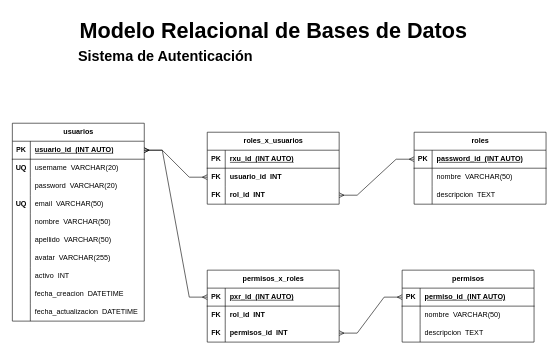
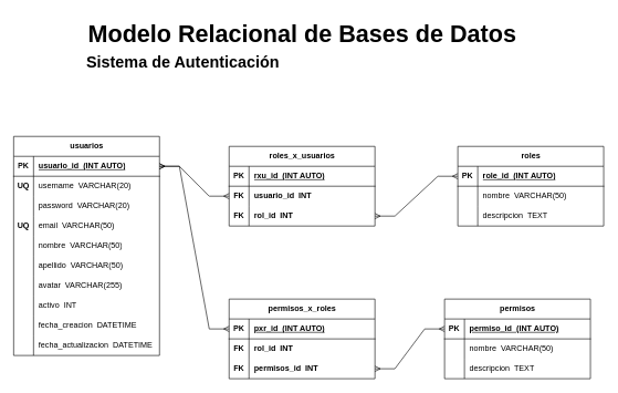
  <mxCell id="0" />
  <mxCell id="1" parent="0" />
  <mxCell id="2" value="usuarios" style="shape=table;startSize=30;container=1;collapsible=1;childLayout=tableLayout;fixedRows=1;rowLines=0;fontStyle=1;align=center;resizeLast=1;html=1;" vertex="1" parent="1"><mxGeometry x="20" y="205" width="220" height="330" as="geometry" /></mxCell>
  <mxCell id="3" value="" style="shape=tableRow;horizontal=0;startSize=0;swimlaneHead=0;swimlaneBody=0;fillColor=none;collapsible=0;dropTarget=0;points=[[0,0.5],[1,0.5]];portConstraint=eastwest;top=0;left=0;right=0;bottom=1;" vertex="1" parent="2"><mxGeometry y="30" width="220" height="30" as="geometry" /></mxCell>
  <mxCell id="4" value="PK" style="shape=partialRectangle;connectable=0;fillColor=none;top=0;left=0;bottom=0;right=0;fontStyle=1;overflow=hidden;whiteSpace=wrap;html=1;" vertex="1" parent="3"><mxGeometry width="30" height="30" as="geometry"><mxRectangle width="30" height="30" as="alternateBounds" /></mxGeometry></mxCell>
  <mxCell id="5" value="usuario_id&amp;nbsp; (INT AUTO)" style="shape=partialRectangle;connectable=0;fillColor=none;top=0;left=0;bottom=0;right=0;align=left;spacingLeft=6;fontStyle=5;overflow=hidden;whiteSpace=wrap;html=1;" vertex="1" parent="3"><mxGeometry x="30" width="190" height="30" as="geometry"><mxRectangle width="190" height="30" as="alternateBounds" /></mxGeometry></mxCell>
  <mxCell id="6" value="" style="shape=tableRow;horizontal=0;startSize=0;swimlaneHead=0;swimlaneBody=0;fillColor=none;collapsible=0;dropTarget=0;points=[[0,0.5],[1,0.5]];portConstraint=eastwest;top=0;left=0;right=0;bottom=0;" vertex="1" parent="2"><mxGeometry y="60" width="220" height="30" as="geometry" /></mxCell>
  <mxCell id="7" value="&lt;b&gt;UQ&lt;/b&gt;" style="shape=partialRectangle;connectable=0;fillColor=none;top=0;left=0;bottom=0;right=0;editable=1;overflow=hidden;whiteSpace=wrap;html=1;" vertex="1" parent="6"><mxGeometry width="30" height="30" as="geometry"><mxRectangle width="30" height="30" as="alternateBounds" /></mxGeometry></mxCell>
  <mxCell id="8" value="username&amp;nbsp; VARCHAR(20)" style="shape=partialRectangle;connectable=0;fillColor=none;top=0;left=0;bottom=0;right=0;align=left;spacingLeft=6;overflow=hidden;whiteSpace=wrap;html=1;" vertex="1" parent="6"><mxGeometry x="30" width="190" height="30" as="geometry"><mxRectangle width="190" height="30" as="alternateBounds" /></mxGeometry></mxCell>
  <mxCell id="9" value="" style="shape=tableRow;horizontal=0;startSize=0;swimlaneHead=0;swimlaneBody=0;fillColor=none;collapsible=0;dropTarget=0;points=[[0,0.5],[1,0.5]];portConstraint=eastwest;top=0;left=0;right=0;bottom=0;" vertex="1" parent="2"><mxGeometry y="90" width="220" height="30" as="geometry" /></mxCell>
  <mxCell id="10" value="" style="shape=partialRectangle;connectable=0;fillColor=none;top=0;left=0;bottom=0;right=0;editable=1;overflow=hidden;whiteSpace=wrap;html=1;" vertex="1" parent="9"><mxGeometry width="30" height="30" as="geometry"><mxRectangle width="30" height="30" as="alternateBounds" /></mxGeometry></mxCell>
  <mxCell id="11" value="password&amp;nbsp; VARCHAR(20)" style="shape=partialRectangle;connectable=0;fillColor=none;top=0;left=0;bottom=0;right=0;align=left;spacingLeft=6;overflow=hidden;whiteSpace=wrap;html=1;" vertex="1" parent="9"><mxGeometry x="30" width="190" height="30" as="geometry"><mxRectangle width="190" height="30" as="alternateBounds" /></mxGeometry></mxCell>
  <mxCell id="12" value="" style="shape=tableRow;horizontal=0;startSize=0;swimlaneHead=0;swimlaneBody=0;fillColor=none;collapsible=0;dropTarget=0;points=[[0,0.5],[1,0.5]];portConstraint=eastwest;top=0;left=0;right=0;bottom=0;" vertex="1" parent="2"><mxGeometry y="120" width="220" height="30" as="geometry" /></mxCell>
  <mxCell id="13" value="&lt;b&gt;UQ&lt;/b&gt;" style="shape=partialRectangle;connectable=0;fillColor=none;top=0;left=0;bottom=0;right=0;editable=1;overflow=hidden;whiteSpace=wrap;html=1;" vertex="1" parent="12"><mxGeometry width="30" height="30" as="geometry"><mxRectangle width="30" height="30" as="alternateBounds" /></mxGeometry></mxCell>
  <mxCell id="14" value="email&amp;nbsp; VARCHAR(50)" style="shape=partialRectangle;connectable=0;fillColor=none;top=0;left=0;bottom=0;right=0;align=left;spacingLeft=6;overflow=hidden;whiteSpace=wrap;html=1;" vertex="1" parent="12"><mxGeometry x="30" width="190" height="30" as="geometry"><mxRectangle width="190" height="30" as="alternateBounds" /></mxGeometry></mxCell>
  <mxCell id="15" value="" style="shape=tableRow;horizontal=0;startSize=0;swimlaneHead=0;swimlaneBody=0;fillColor=none;collapsible=0;dropTarget=0;points=[[0,0.5],[1,0.5]];portConstraint=eastwest;top=0;left=0;right=0;bottom=0;" vertex="1" parent="2"><mxGeometry y="150" width="220" height="30" as="geometry" /></mxCell>
  <mxCell id="16" value="" style="shape=partialRectangle;connectable=0;fillColor=none;top=0;left=0;bottom=0;right=0;editable=1;overflow=hidden;whiteSpace=wrap;html=1;" vertex="1" parent="15"><mxGeometry width="30" height="30" as="geometry"><mxRectangle width="30" height="30" as="alternateBounds" /></mxGeometry></mxCell>
  <mxCell id="17" value="nombre&amp;nbsp; VARCHAR(50)" style="shape=partialRectangle;connectable=0;fillColor=none;top=0;left=0;bottom=0;right=0;align=left;spacingLeft=6;overflow=hidden;whiteSpace=wrap;html=1;" vertex="1" parent="15"><mxGeometry x="30" width="190" height="30" as="geometry"><mxRectangle width="190" height="30" as="alternateBounds" /></mxGeometry></mxCell>
  <mxCell id="18" value="" style="shape=tableRow;horizontal=0;startSize=0;swimlaneHead=0;swimlaneBody=0;fillColor=none;collapsible=0;dropTarget=0;points=[[0,0.5],[1,0.5]];portConstraint=eastwest;top=0;left=0;right=0;bottom=0;" vertex="1" parent="2"><mxGeometry y="180" width="220" height="30" as="geometry" /></mxCell>
  <mxCell id="19" value="" style="shape=partialRectangle;connectable=0;fillColor=none;top=0;left=0;bottom=0;right=0;editable=1;overflow=hidden;whiteSpace=wrap;html=1;" vertex="1" parent="18"><mxGeometry width="30" height="30" as="geometry"><mxRectangle width="30" height="30" as="alternateBounds" /></mxGeometry></mxCell>
  <mxCell id="20" value="apellido&amp;nbsp; VARCHAR(50)" style="shape=partialRectangle;connectable=0;fillColor=none;top=0;left=0;bottom=0;right=0;align=left;spacingLeft=6;overflow=hidden;whiteSpace=wrap;html=1;" vertex="1" parent="18"><mxGeometry x="30" width="190" height="30" as="geometry"><mxRectangle width="190" height="30" as="alternateBounds" /></mxGeometry></mxCell>
  <mxCell id="21" value="" style="shape=tableRow;horizontal=0;startSize=0;swimlaneHead=0;swimlaneBody=0;fillColor=none;collapsible=0;dropTarget=0;points=[[0,0.5],[1,0.5]];portConstraint=eastwest;top=0;left=0;right=0;bottom=0;" vertex="1" parent="2"><mxGeometry y="210" width="220" height="30" as="geometry" /></mxCell>
  <mxCell id="22" value="" style="shape=partialRectangle;connectable=0;fillColor=none;top=0;left=0;bottom=0;right=0;editable=1;overflow=hidden;whiteSpace=wrap;html=1;" vertex="1" parent="21"><mxGeometry width="30" height="30" as="geometry"><mxRectangle width="30" height="30" as="alternateBounds" /></mxGeometry></mxCell>
  <mxCell id="23" value="avatar&amp;nbsp; VARCHAR(255)" style="shape=partialRectangle;connectable=0;fillColor=none;top=0;left=0;bottom=0;right=0;align=left;spacingLeft=6;overflow=hidden;whiteSpace=wrap;html=1;" vertex="1" parent="21"><mxGeometry x="30" width="190" height="30" as="geometry"><mxRectangle width="190" height="30" as="alternateBounds" /></mxGeometry></mxCell>
  <mxCell id="24" value="" style="shape=tableRow;horizontal=0;startSize=0;swimlaneHead=0;swimlaneBody=0;fillColor=none;collapsible=0;dropTarget=0;points=[[0,0.5],[1,0.5]];portConstraint=eastwest;top=0;left=0;right=0;bottom=0;" vertex="1" parent="2"><mxGeometry y="240" width="220" height="30" as="geometry" /></mxCell>
  <mxCell id="25" value="" style="shape=partialRectangle;connectable=0;fillColor=none;top=0;left=0;bottom=0;right=0;editable=1;overflow=hidden;whiteSpace=wrap;html=1;" vertex="1" parent="24"><mxGeometry width="30" height="30" as="geometry"><mxRectangle width="30" height="30" as="alternateBounds" /></mxGeometry></mxCell>
  <mxCell id="26" value="activo&amp;nbsp; INT" style="shape=partialRectangle;connectable=0;fillColor=none;top=0;left=0;bottom=0;right=0;align=left;spacingLeft=6;overflow=hidden;whiteSpace=wrap;html=1;" vertex="1" parent="24"><mxGeometry x="30" width="190" height="30" as="geometry"><mxRectangle width="190" height="30" as="alternateBounds" /></mxGeometry></mxCell>
  <mxCell id="27" value="" style="shape=tableRow;horizontal=0;startSize=0;swimlaneHead=0;swimlaneBody=0;fillColor=none;collapsible=0;dropTarget=0;points=[[0,0.5],[1,0.5]];portConstraint=eastwest;top=0;left=0;right=0;bottom=0;" vertex="1" parent="2"><mxGeometry y="270" width="220" height="30" as="geometry" /></mxCell>
  <mxCell id="28" value="" style="shape=partialRectangle;connectable=0;fillColor=none;top=0;left=0;bottom=0;right=0;editable=1;overflow=hidden;whiteSpace=wrap;html=1;" vertex="1" parent="27"><mxGeometry width="30" height="30" as="geometry"><mxRectangle width="30" height="30" as="alternateBounds" /></mxGeometry></mxCell>
  <mxCell id="29" value="fecha_creacion&amp;nbsp; DATETIME" style="shape=partialRectangle;connectable=0;fillColor=none;top=0;left=0;bottom=0;right=0;align=left;spacingLeft=6;overflow=hidden;whiteSpace=wrap;html=1;" vertex="1" parent="27"><mxGeometry x="30" width="190" height="30" as="geometry"><mxRectangle width="190" height="30" as="alternateBounds" /></mxGeometry></mxCell>
  <mxCell id="30" value="" style="shape=tableRow;horizontal=0;startSize=0;swimlaneHead=0;swimlaneBody=0;fillColor=none;collapsible=0;dropTarget=0;points=[[0,0.5],[1,0.5]];portConstraint=eastwest;top=0;left=0;right=0;bottom=0;" vertex="1" parent="2"><mxGeometry y="300" width="220" height="30" as="geometry" /></mxCell>
  <mxCell id="31" value="" style="shape=partialRectangle;connectable=0;fillColor=none;top=0;left=0;bottom=0;right=0;editable=1;overflow=hidden;whiteSpace=wrap;html=1;" vertex="1" parent="30"><mxGeometry width="30" height="30" as="geometry"><mxRectangle width="30" height="30" as="alternateBounds" /></mxGeometry></mxCell>
  <mxCell id="32" value="fecha_actualizacion&amp;nbsp; DATETIME" style="shape=partialRectangle;connectable=0;fillColor=none;top=0;left=0;bottom=0;right=0;align=left;spacingLeft=6;overflow=hidden;whiteSpace=wrap;html=1;" vertex="1" parent="30"><mxGeometry x="30" width="190" height="30" as="geometry"><mxRectangle width="190" height="30" as="alternateBounds" /></mxGeometry></mxCell>
  <mxCell id="33" value="roles" style="shape=table;startSize=30;container=1;collapsible=1;childLayout=tableLayout;fixedRows=1;rowLines=0;fontStyle=1;align=center;resizeLast=1;html=1;" vertex="1" parent="1"><mxGeometry x="690" y="220" width="220" height="120" as="geometry" /></mxCell>
  <mxCell id="34" value="" style="shape=tableRow;horizontal=0;startSize=0;swimlaneHead=0;swimlaneBody=0;fillColor=none;collapsible=0;dropTarget=0;points=[[0,0.5],[1,0.5]];portConstraint=eastwest;top=0;left=0;right=0;bottom=1;" vertex="1" parent="33"><mxGeometry y="30" width="220" height="30" as="geometry" /></mxCell>
  <mxCell id="35" value="PK" style="shape=partialRectangle;connectable=0;fillColor=none;top=0;left=0;bottom=0;right=0;fontStyle=1;overflow=hidden;whiteSpace=wrap;html=1;" vertex="1" parent="34"><mxGeometry width="30" height="30" as="geometry"><mxRectangle width="30" height="30" as="alternateBounds" /></mxGeometry></mxCell>
- <mxCell id="36" value="password_id&amp;nbsp; (INT AUTO)" style="shape=partialRectangle;connectable=0;fillColor=none;top=0;left=0;bottom=0;right=0;align=left;spacingLeft=6;fontStyle=5;overflow=hidden;whiteSpace=wrap;html=1;" vertex="1" parent="34"><mxGeometry x="30" width="190" height="30" as="geometry"><mxRectangle width="190" height="30" as="alternateBounds" /></mxGeometry></mxCell>
+ <mxCell id="36" value="role_id&amp;nbsp; (INT AUTO)" style="shape=partialRectangle;connectable=0;fillColor=none;top=0;left=0;bottom=0;right=0;align=left;spacingLeft=6;fontStyle=5;overflow=hidden;whiteSpace=wrap;html=1;" vertex="1" parent="34"><mxGeometry x="30" width="190" height="30" as="geometry"><mxRectangle width="190" height="30" as="alternateBounds" /></mxGeometry></mxCell>
  <mxCell id="37" value="" style="shape=tableRow;horizontal=0;startSize=0;swimlaneHead=0;swimlaneBody=0;fillColor=none;collapsible=0;dropTarget=0;points=[[0,0.5],[1,0.5]];portConstraint=eastwest;top=0;left=0;right=0;bottom=0;" vertex="1" parent="33"><mxGeometry y="60" width="220" height="30" as="geometry" /></mxCell>
  <mxCell id="38" value="" style="shape=partialRectangle;connectable=0;fillColor=none;top=0;left=0;bottom=0;right=0;editable=1;overflow=hidden;whiteSpace=wrap;html=1;" vertex="1" parent="37"><mxGeometry width="30" height="30" as="geometry"><mxRectangle width="30" height="30" as="alternateBounds" /></mxGeometry></mxCell>
  <mxCell id="39" value="nombre&amp;nbsp; VARCHAR(50)" style="shape=partialRectangle;connectable=0;fillColor=none;top=0;left=0;bottom=0;right=0;align=left;spacingLeft=6;overflow=hidden;whiteSpace=wrap;html=1;" vertex="1" parent="37"><mxGeometry x="30" width="190" height="30" as="geometry"><mxRectangle width="190" height="30" as="alternateBounds" /></mxGeometry></mxCell>
  <mxCell id="40" value="" style="shape=tableRow;horizontal=0;startSize=0;swimlaneHead=0;swimlaneBody=0;fillColor=none;collapsible=0;dropTarget=0;points=[[0,0.5],[1,0.5]];portConstraint=eastwest;top=0;left=0;right=0;bottom=0;" vertex="1" parent="33"><mxGeometry y="90" width="220" height="30" as="geometry" /></mxCell>
  <mxCell id="41" value="" style="shape=partialRectangle;connectable=0;fillColor=none;top=0;left=0;bottom=0;right=0;editable=1;overflow=hidden;whiteSpace=wrap;html=1;" vertex="1" parent="40"><mxGeometry width="30" height="30" as="geometry"><mxRectangle width="30" height="30" as="alternateBounds" /></mxGeometry></mxCell>
  <mxCell id="42" value="descripcion&amp;nbsp; TEXT" style="shape=partialRectangle;connectable=0;fillColor=none;top=0;left=0;bottom=0;right=0;align=left;spacingLeft=6;overflow=hidden;whiteSpace=wrap;html=1;" vertex="1" parent="40"><mxGeometry x="30" width="190" height="30" as="geometry"><mxRectangle width="190" height="30" as="alternateBounds" /></mxGeometry></mxCell>
  <mxCell id="43" value="permisos" style="shape=table;startSize=30;container=1;collapsible=1;childLayout=tableLayout;fixedRows=1;rowLines=0;fontStyle=1;align=center;resizeLast=1;html=1;" vertex="1" parent="1"><mxGeometry x="670" y="450" width="220" height="120" as="geometry" /></mxCell>
  <mxCell id="44" value="" style="shape=tableRow;horizontal=0;startSize=0;swimlaneHead=0;swimlaneBody=0;fillColor=none;collapsible=0;dropTarget=0;points=[[0,0.5],[1,0.5]];portConstraint=eastwest;top=0;left=0;right=0;bottom=1;" vertex="1" parent="43"><mxGeometry y="30" width="220" height="30" as="geometry" /></mxCell>
  <mxCell id="45" value="PK" style="shape=partialRectangle;connectable=0;fillColor=none;top=0;left=0;bottom=0;right=0;fontStyle=1;overflow=hidden;whiteSpace=wrap;html=1;" vertex="1" parent="44"><mxGeometry width="30" height="30" as="geometry"><mxRectangle width="30" height="30" as="alternateBounds" /></mxGeometry></mxCell>
  <mxCell id="46" value="permiso_id&amp;nbsp; (INT AUTO)" style="shape=partialRectangle;connectable=0;fillColor=none;top=0;left=0;bottom=0;right=0;align=left;spacingLeft=6;fontStyle=5;overflow=hidden;whiteSpace=wrap;html=1;" vertex="1" parent="44"><mxGeometry x="30" width="190" height="30" as="geometry"><mxRectangle width="190" height="30" as="alternateBounds" /></mxGeometry></mxCell>
  <mxCell id="47" value="" style="shape=tableRow;horizontal=0;startSize=0;swimlaneHead=0;swimlaneBody=0;fillColor=none;collapsible=0;dropTarget=0;points=[[0,0.5],[1,0.5]];portConstraint=eastwest;top=0;left=0;right=0;bottom=0;" vertex="1" parent="43"><mxGeometry y="60" width="220" height="30" as="geometry" /></mxCell>
  <mxCell id="48" value="" style="shape=partialRectangle;connectable=0;fillColor=none;top=0;left=0;bottom=0;right=0;editable=1;overflow=hidden;whiteSpace=wrap;html=1;" vertex="1" parent="47"><mxGeometry width="30" height="30" as="geometry"><mxRectangle width="30" height="30" as="alternateBounds" /></mxGeometry></mxCell>
  <mxCell id="49" value="nombre&amp;nbsp; VARCHAR(50)" style="shape=partialRectangle;connectable=0;fillColor=none;top=0;left=0;bottom=0;right=0;align=left;spacingLeft=6;overflow=hidden;whiteSpace=wrap;html=1;" vertex="1" parent="47"><mxGeometry x="30" width="190" height="30" as="geometry"><mxRectangle width="190" height="30" as="alternateBounds" /></mxGeometry></mxCell>
  <mxCell id="50" value="" style="shape=tableRow;horizontal=0;startSize=0;swimlaneHead=0;swimlaneBody=0;fillColor=none;collapsible=0;dropTarget=0;points=[[0,0.5],[1,0.5]];portConstraint=eastwest;top=0;left=0;right=0;bottom=0;" vertex="1" parent="43"><mxGeometry y="90" width="220" height="30" as="geometry" /></mxCell>
  <mxCell id="51" value="" style="shape=partialRectangle;connectable=0;fillColor=none;top=0;left=0;bottom=0;right=0;editable=1;overflow=hidden;whiteSpace=wrap;html=1;" vertex="1" parent="50"><mxGeometry width="30" height="30" as="geometry"><mxRectangle width="30" height="30" as="alternateBounds" /></mxGeometry></mxCell>
  <mxCell id="52" value="descripcion&amp;nbsp; TEXT" style="shape=partialRectangle;connectable=0;fillColor=none;top=0;left=0;bottom=0;right=0;align=left;spacingLeft=6;overflow=hidden;whiteSpace=wrap;html=1;" vertex="1" parent="50"><mxGeometry x="30" width="190" height="30" as="geometry"><mxRectangle width="190" height="30" as="alternateBounds" /></mxGeometry></mxCell>
  <mxCell id="53" value="roles_x_usuarios" style="shape=table;startSize=30;container=1;collapsible=1;childLayout=tableLayout;fixedRows=1;rowLines=0;fontStyle=1;align=center;resizeLast=1;html=1;" vertex="1" parent="1"><mxGeometry x="345" y="220" width="220" height="120" as="geometry" /></mxCell>
  <mxCell id="54" value="" style="shape=tableRow;horizontal=0;startSize=0;swimlaneHead=0;swimlaneBody=0;fillColor=none;collapsible=0;dropTarget=0;points=[[0,0.5],[1,0.5]];portConstraint=eastwest;top=0;left=0;right=0;bottom=1;" vertex="1" parent="53"><mxGeometry y="30" width="220" height="30" as="geometry" /></mxCell>
  <mxCell id="55" value="PK" style="shape=partialRectangle;connectable=0;fillColor=none;top=0;left=0;bottom=0;right=0;fontStyle=1;overflow=hidden;whiteSpace=wrap;html=1;" vertex="1" parent="54"><mxGeometry width="30" height="30" as="geometry"><mxRectangle width="30" height="30" as="alternateBounds" /></mxGeometry></mxCell>
  <mxCell id="56" value="rxu_id&amp;nbsp; (INT AUTO)" style="shape=partialRectangle;connectable=0;fillColor=none;top=0;left=0;bottom=0;right=0;align=left;spacingLeft=6;fontStyle=5;overflow=hidden;whiteSpace=wrap;html=1;" vertex="1" parent="54"><mxGeometry x="30" width="190" height="30" as="geometry"><mxRectangle width="190" height="30" as="alternateBounds" /></mxGeometry></mxCell>
  <mxCell id="57" value="" style="shape=tableRow;horizontal=0;startSize=0;swimlaneHead=0;swimlaneBody=0;fillColor=none;collapsible=0;dropTarget=0;points=[[0,0.5],[1,0.5]];portConstraint=eastwest;top=0;left=0;right=0;bottom=0;" vertex="1" parent="53"><mxGeometry y="60" width="220" height="30" as="geometry" /></mxCell>
  <mxCell id="58" value="&lt;b&gt;FK&lt;/b&gt;" style="shape=partialRectangle;connectable=0;fillColor=none;top=0;left=0;bottom=0;right=0;editable=1;overflow=hidden;whiteSpace=wrap;html=1;" vertex="1" parent="57"><mxGeometry width="30" height="30" as="geometry"><mxRectangle width="30" height="30" as="alternateBounds" /></mxGeometry></mxCell>
  <mxCell id="59" value="&lt;b&gt;usuario_id&amp;nbsp; INT&lt;/b&gt;" style="shape=partialRectangle;connectable=0;fillColor=none;top=0;left=0;bottom=0;right=0;align=left;spacingLeft=6;overflow=hidden;whiteSpace=wrap;html=1;" vertex="1" parent="57"><mxGeometry x="30" width="190" height="30" as="geometry"><mxRectangle width="190" height="30" as="alternateBounds" /></mxGeometry></mxCell>
  <mxCell id="60" value="" style="shape=tableRow;horizontal=0;startSize=0;swimlaneHead=0;swimlaneBody=0;fillColor=none;collapsible=0;dropTarget=0;points=[[0,0.5],[1,0.5]];portConstraint=eastwest;top=0;left=0;right=0;bottom=0;" vertex="1" parent="53"><mxGeometry y="90" width="220" height="30" as="geometry" /></mxCell>
  <mxCell id="61" value="&lt;b&gt;FK&lt;/b&gt;" style="shape=partialRectangle;connectable=0;fillColor=none;top=0;left=0;bottom=0;right=0;editable=1;overflow=hidden;whiteSpace=wrap;html=1;" vertex="1" parent="60"><mxGeometry width="30" height="30" as="geometry"><mxRectangle width="30" height="30" as="alternateBounds" /></mxGeometry></mxCell>
  <mxCell id="62" value="&lt;b&gt;rol_id&amp;nbsp; INT&lt;/b&gt;" style="shape=partialRectangle;connectable=0;fillColor=none;top=0;left=0;bottom=0;right=0;align=left;spacingLeft=6;overflow=hidden;whiteSpace=wrap;html=1;" vertex="1" parent="60"><mxGeometry x="30" width="190" height="30" as="geometry"><mxRectangle width="190" height="30" as="alternateBounds" /></mxGeometry></mxCell>
  <mxCell id="63" value="permisos_x_roles" style="shape=table;startSize=30;container=1;collapsible=1;childLayout=tableLayout;fixedRows=1;rowLines=0;fontStyle=1;align=center;resizeLast=1;html=1;" vertex="1" parent="1"><mxGeometry x="345" y="450" width="220" height="120" as="geometry" /></mxCell>
  <mxCell id="64" value="" style="shape=tableRow;horizontal=0;startSize=0;swimlaneHead=0;swimlaneBody=0;fillColor=none;collapsible=0;dropTarget=0;points=[[0,0.5],[1,0.5]];portConstraint=eastwest;top=0;left=0;right=0;bottom=1;" vertex="1" parent="63"><mxGeometry y="30" width="220" height="30" as="geometry" /></mxCell>
  <mxCell id="65" value="PK" style="shape=partialRectangle;connectable=0;fillColor=none;top=0;left=0;bottom=0;right=0;fontStyle=1;overflow=hidden;whiteSpace=wrap;html=1;" vertex="1" parent="64"><mxGeometry width="30" height="30" as="geometry"><mxRectangle width="30" height="30" as="alternateBounds" /></mxGeometry></mxCell>
  <mxCell id="66" value="pxr_id&amp;nbsp; (INT AUTO)" style="shape=partialRectangle;connectable=0;fillColor=none;top=0;left=0;bottom=0;right=0;align=left;spacingLeft=6;fontStyle=5;overflow=hidden;whiteSpace=wrap;html=1;" vertex="1" parent="64"><mxGeometry x="30" width="190" height="30" as="geometry"><mxRectangle width="190" height="30" as="alternateBounds" /></mxGeometry></mxCell>
  <mxCell id="67" value="" style="shape=tableRow;horizontal=0;startSize=0;swimlaneHead=0;swimlaneBody=0;fillColor=none;collapsible=0;dropTarget=0;points=[[0,0.5],[1,0.5]];portConstraint=eastwest;top=0;left=0;right=0;bottom=0;" vertex="1" parent="63"><mxGeometry y="60" width="220" height="30" as="geometry" /></mxCell>
  <mxCell id="68" value="&lt;b&gt;FK&lt;/b&gt;" style="shape=partialRectangle;connectable=0;fillColor=none;top=0;left=0;bottom=0;right=0;editable=1;overflow=hidden;whiteSpace=wrap;html=1;" vertex="1" parent="67"><mxGeometry width="30" height="30" as="geometry"><mxRectangle width="30" height="30" as="alternateBounds" /></mxGeometry></mxCell>
  <mxCell id="69" value="&lt;b&gt;rol_id&amp;nbsp; INT&lt;/b&gt;" style="shape=partialRectangle;connectable=0;fillColor=none;top=0;left=0;bottom=0;right=0;align=left;spacingLeft=6;overflow=hidden;whiteSpace=wrap;html=1;" vertex="1" parent="67"><mxGeometry x="30" width="190" height="30" as="geometry"><mxRectangle width="190" height="30" as="alternateBounds" /></mxGeometry></mxCell>
  <mxCell id="70" value="" style="shape=tableRow;horizontal=0;startSize=0;swimlaneHead=0;swimlaneBody=0;fillColor=none;collapsible=0;dropTarget=0;points=[[0,0.5],[1,0.5]];portConstraint=eastwest;top=0;left=0;right=0;bottom=0;" vertex="1" parent="63"><mxGeometry y="90" width="220" height="30" as="geometry" /></mxCell>
  <mxCell id="71" value="&lt;b&gt;FK&lt;/b&gt;" style="shape=partialRectangle;connectable=0;fillColor=none;top=0;left=0;bottom=0;right=0;editable=1;overflow=hidden;whiteSpace=wrap;html=1;" vertex="1" parent="70"><mxGeometry width="30" height="30" as="geometry"><mxRectangle width="30" height="30" as="alternateBounds" /></mxGeometry></mxCell>
  <mxCell id="72" value="&lt;b&gt;permisos_id&amp;nbsp; INT&lt;/b&gt;" style="shape=partialRectangle;connectable=0;fillColor=none;top=0;left=0;bottom=0;right=0;align=left;spacingLeft=6;overflow=hidden;whiteSpace=wrap;html=1;" vertex="1" parent="70"><mxGeometry x="30" width="190" height="30" as="geometry"><mxRectangle width="190" height="30" as="alternateBounds" /></mxGeometry></mxCell>
  <mxCell id="73" value="" style="edgeStyle=entityRelationEdgeStyle;fontSize=12;html=1;endArrow=ERmany;startArrow=ERmany;rounded=0;entryX=0;entryY=0.5;entryDx=0;entryDy=0;" edge="1" parent="1" source="3" target="57"><mxGeometry width="100" height="100" relative="1" as="geometry"><mxPoint x="120" y="380" as="sourcePoint" /><mxPoint x="220" y="280" as="targetPoint" /></mxGeometry></mxCell>
  <mxCell id="74" value="" style="edgeStyle=entityRelationEdgeStyle;fontSize=12;html=1;endArrow=ERmany;startArrow=ERmany;rounded=0;entryX=1;entryY=0.5;entryDx=0;entryDy=0;exitX=0;exitY=0.5;exitDx=0;exitDy=0;" edge="1" parent="1" source="34" target="60"><mxGeometry width="100" height="100" relative="1" as="geometry"><mxPoint x="120" y="380" as="sourcePoint" /><mxPoint x="220" y="280" as="targetPoint" /></mxGeometry></mxCell>
  <mxCell id="75" value="" style="edgeStyle=entityRelationEdgeStyle;fontSize=12;html=1;endArrow=ERmany;startArrow=ERmany;rounded=0;exitX=1;exitY=0.5;exitDx=0;exitDy=0;entryX=0;entryY=0.5;entryDx=0;entryDy=0;" edge="1" parent="1" source="70" target="44"><mxGeometry width="100" height="100" relative="1" as="geometry"><mxPoint x="120" y="380" as="sourcePoint" /><mxPoint x="220" y="280" as="targetPoint" /></mxGeometry></mxCell>
  <mxCell id="76" value="" style="edgeStyle=entityRelationEdgeStyle;fontSize=12;html=1;endArrow=ERmany;startArrow=ERmany;rounded=0;exitX=1;exitY=0.5;exitDx=0;exitDy=0;entryX=0;entryY=0.5;entryDx=0;entryDy=0;" edge="1" parent="1" source="3" target="64"><mxGeometry width="100" height="100" relative="1" as="geometry"><mxPoint x="180" y="380" as="sourcePoint" /><mxPoint x="280" y="280" as="targetPoint" /></mxGeometry></mxCell>
  <mxCell id="77" value="&lt;font style=&quot;font-size: 36px;&quot;&gt;&lt;b&gt;Modelo Relacional de Bases de Datos&lt;/b&gt;&lt;/font&gt;" style="text;html=1;align=center;verticalAlign=middle;resizable=0;points=[];autosize=1;strokeColor=none;fillColor=none;" vertex="1" parent="1"><mxGeometry x="120" y="20" width="670" height="60" as="geometry" /></mxCell>
  <mxCell id="78" value="&lt;font style=&quot;font-size: 24px;&quot;&gt;&lt;b&gt;Sistema de Autenticación&lt;/b&gt;&lt;/font&gt;" style="text;html=1;align=center;verticalAlign=middle;resizable=0;points=[];autosize=1;strokeColor=none;fillColor=none;" vertex="1" parent="1"><mxGeometry x="120" y="73" width="310" height="40" as="geometry" /></mxCell>
